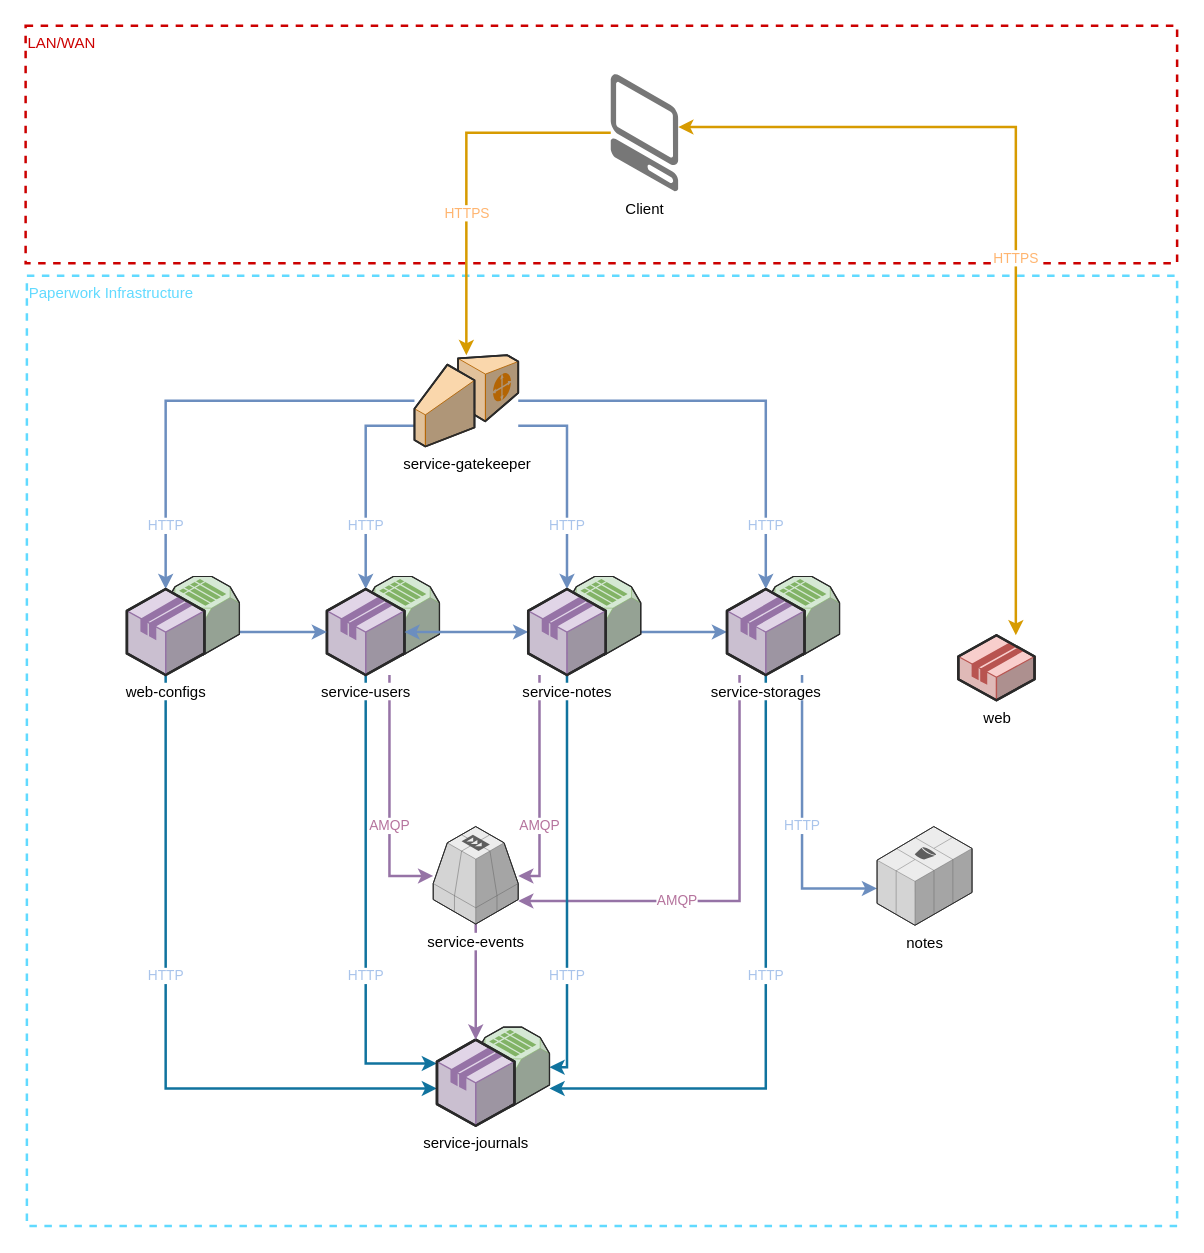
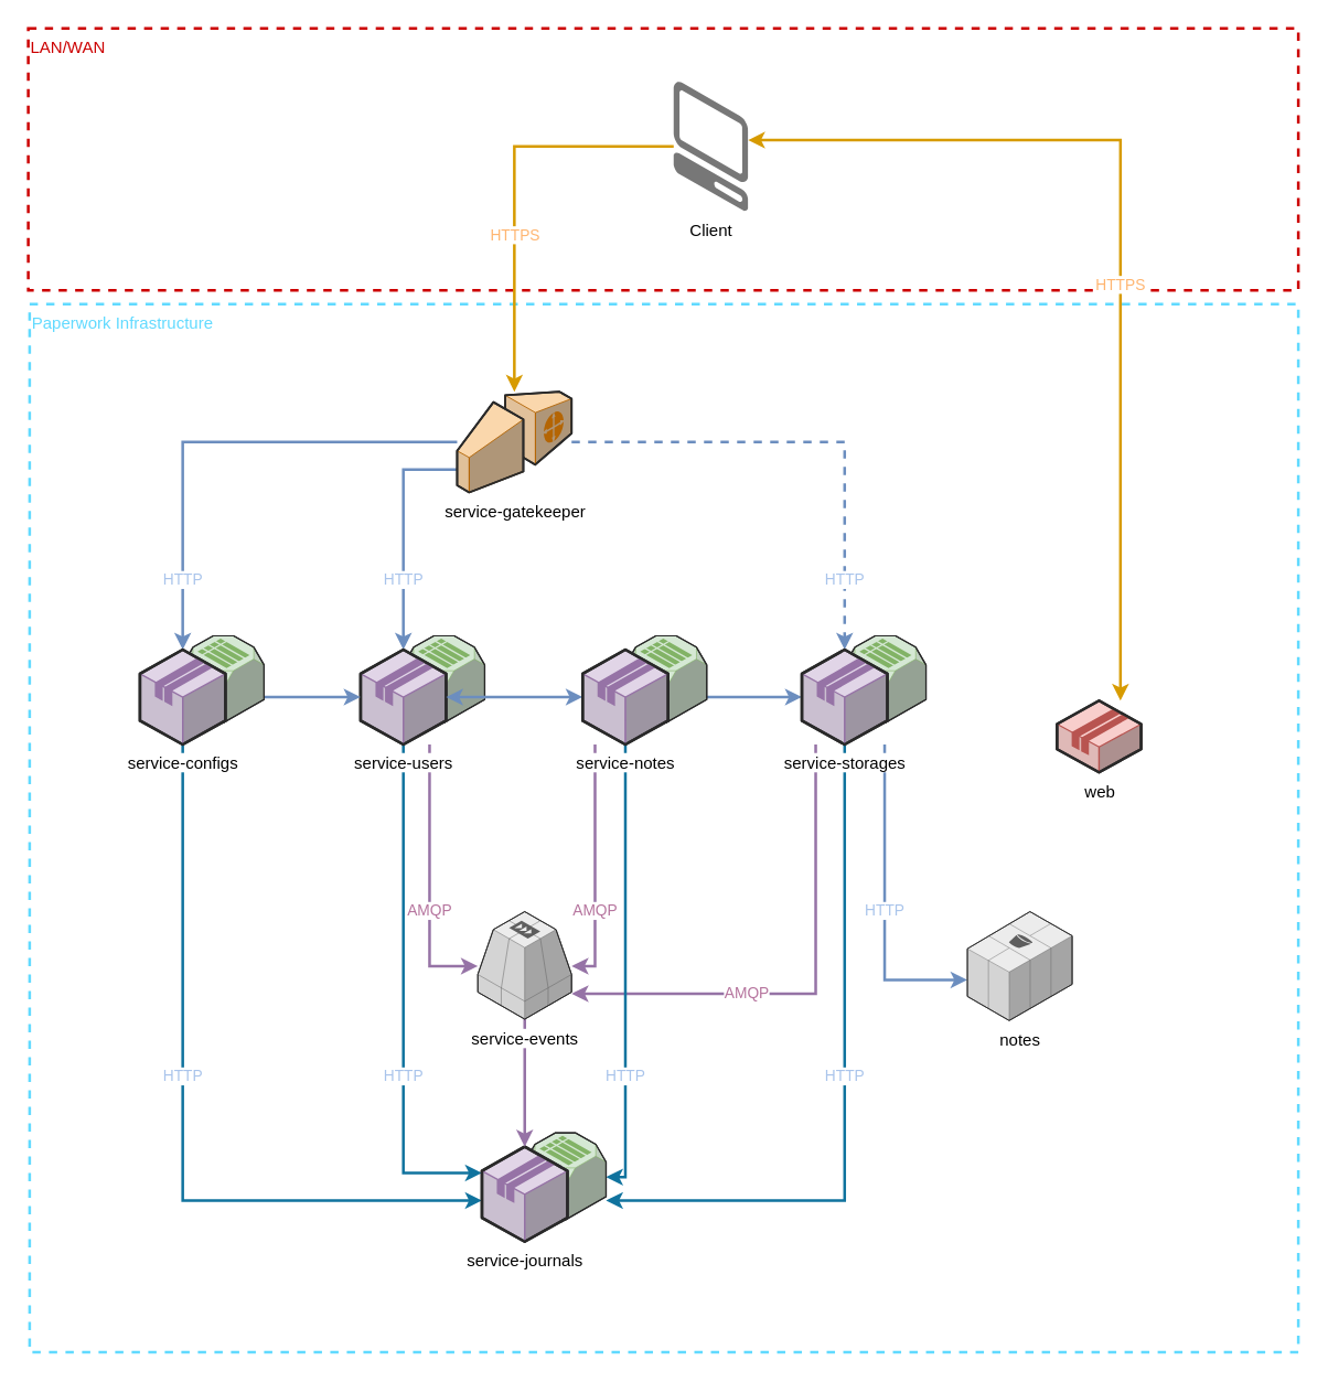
  <mxCell id="0" />
  <mxCell id="1" parent="0" />
  <mxCell id="2" value="&lt;div style=&quot;text-align: left&quot;&gt;&lt;span&gt;Paperwork Infrastructure&lt;/span&gt;&lt;/div&gt;" style="whiteSpace=wrap;html=1;labelBackgroundColor=#ffffff;fillColor=none;align=left;strokeColor=#61DAFF;strokeWidth=2;dashed=1;verticalAlign=top;fontColor=#61DAFF;" parent="1" vertex="1"><mxGeometry x="21" y="220" width="920" height="760" as="geometry" /></mxCell>
  <mxCell id="3" value="HTTP" style="edgeStyle=orthogonalEdgeStyle;rounded=0;orthogonalLoop=1;jettySize=auto;html=1;strokeWidth=2;fillColor=#dae8fc;strokeColor=#6c8ebf;fontColor=#A9C4EB;" parent="1" source="33" target="11" edge="1"><mxGeometry x="0.046" relative="1" as="geometry"><Array as="points"><mxPoint x="641" y="710" /></Array><mxPoint as="offset" /></mxGeometry></mxCell>
  <mxCell id="4" value="HTTP" style="edgeStyle=orthogonalEdgeStyle;rounded=0;orthogonalLoop=1;jettySize=auto;html=1;strokeWidth=2;fillColor=#b1ddf0;strokeColor=#10739e;fontColor=#A9C4EB;" edge="1" parent="1" source="33" target="28"><mxGeometry x="-0.044" relative="1" as="geometry"><Array as="points"><mxPoint x="612" y="870" /></Array><mxPoint as="offset" /></mxGeometry></mxCell>
  <mxCell id="5" value="AMQP" style="edgeStyle=orthogonalEdgeStyle;rounded=0;orthogonalLoop=1;jettySize=auto;html=1;strokeWidth=2;fillColor=#e1d5e7;strokeColor=#9673a6;fontColor=#B5739D;labelBorderColor=none;labelBackgroundColor=#ffffff;spacing=2;" edge="1" parent="1" source="33" target="34"><mxGeometry x="0.01" y="-50" relative="1" as="geometry"><Array as="points"><mxPoint x="591" y="720" /></Array><mxPoint x="-50" y="50" as="offset" /></mxGeometry></mxCell>
  <mxCell id="6" value="HTTP" style="edgeStyle=orthogonalEdgeStyle;rounded=0;orthogonalLoop=1;jettySize=auto;html=1;strokeWidth=2;fillColor=#b1ddf0;strokeColor=#10739e;fontColor=#A9C4EB;" edge="1" parent="1" source="21" target="29"><mxGeometry x="0.309" relative="1" as="geometry"><Array as="points"><mxPoint x="292" y="850" /></Array><mxPoint as="offset" /></mxGeometry></mxCell>
  <mxCell id="7" value="HTTP" style="edgeStyle=orthogonalEdgeStyle;rounded=0;orthogonalLoop=1;jettySize=auto;html=1;strokeWidth=2;fillColor=#b1ddf0;strokeColor=#10739e;fontColor=#A9C4EB;" edge="1" parent="1" source="41" target="29"><mxGeometry x="-0.121" relative="1" as="geometry"><Array as="points"><mxPoint x="132" y="870" /></Array><mxPoint as="offset" /></mxGeometry></mxCell>
  <mxCell id="8" value="AMQP" style="edgeStyle=orthogonalEdgeStyle;rounded=0;orthogonalLoop=1;jettySize=auto;html=1;strokeWidth=2;fillColor=#e1d5e7;strokeColor=#9673a6;fontColor=#B5739D;" edge="1" parent="1" source="21" target="34"><mxGeometry x="0.234" relative="1" as="geometry"><Array as="points"><mxPoint x="311" y="700" /></Array><mxPoint as="offset" /></mxGeometry></mxCell>
  <mxCell id="9" value="HTTP" style="edgeStyle=orthogonalEdgeStyle;rounded=0;orthogonalLoop=1;jettySize=auto;html=1;strokeWidth=2;fillColor=#b1ddf0;strokeColor=#10739e;fontColor=#A9C4EB;" edge="1" parent="1" source="38" target="28"><mxGeometry x="0.469" relative="1" as="geometry"><Array as="points"><mxPoint x="453" y="853" /></Array><mxPoint as="offset" /></mxGeometry></mxCell>
  <mxCell id="10" value="&lt;div style=&quot;text-align: left&quot;&gt;LAN/WAN&lt;/div&gt;" style="whiteSpace=wrap;html=1;labelBackgroundColor=#ffffff;fillColor=none;align=left;strokeColor=#CC0000;strokeWidth=2;dashed=1;verticalAlign=top;fontColor=#CC0000;" parent="1" vertex="1"><mxGeometry x="20" y="20" width="921" height="190" as="geometry" /></mxCell>
  <mxCell id="11" value="notes" style="verticalLabelPosition=bottom;html=1;verticalAlign=top;strokeWidth=1;align=center;outlineConnect=0;dashed=0;outlineConnect=0;shape=mxgraph.aws3d.s3;fillColor=#ECECEC;strokeColor=#5E5E5E;aspect=fixed;labelBackgroundColor=#ffffff;" parent="1" vertex="1"><mxGeometry x="701" y="660.5" width="76" height="79" as="geometry" /></mxCell>
  <mxCell id="12" value="HTTP" style="edgeStyle=orthogonalEdgeStyle;rounded=0;orthogonalLoop=1;jettySize=auto;html=1;strokeWidth=2;fillColor=#dae8fc;strokeColor=#6c8ebf;fontColor=#A9C4EB;" parent="1" source="16" target="41" edge="1"><mxGeometry x="0.711" relative="1" as="geometry"><Array as="points"><mxPoint x="132" y="320" /></Array><mxPoint as="offset" /></mxGeometry></mxCell>
  <mxCell id="13" value="HTTP" style="edgeStyle=orthogonalEdgeStyle;rounded=0;orthogonalLoop=1;jettySize=auto;html=1;strokeWidth=2;fillColor=#dae8fc;strokeColor=#6c8ebf;fontColor=#A9C4EB;" parent="1" source="16" target="21" edge="1"><mxGeometry x="0.404" relative="1" as="geometry"><Array as="points"><mxPoint x="292" y="340" /></Array><mxPoint as="offset" /></mxGeometry></mxCell>
- <mxCell id="14" value="HTTP" style="edgeStyle=orthogonalEdgeStyle;rounded=0;orthogonalLoop=1;jettySize=auto;html=1;strokeWidth=2;fillColor=#dae8fc;strokeColor=#6c8ebf;fontColor=#A9C4EB;" parent="1" source="16" target="38" edge="1"><mxGeometry x="0.404" relative="1" as="geometry"><Array as="points"><mxPoint x="453" y="340" /></Array><mxPoint as="offset" /></mxGeometry></mxCell>
- <mxCell id="15" value="HTTP" style="edgeStyle=orthogonalEdgeStyle;rounded=0;orthogonalLoop=1;jettySize=auto;html=1;strokeWidth=2;fillColor=#dae8fc;strokeColor=#6c8ebf;fontColor=#A9C4EB;" parent="1" source="16" target="33" edge="1"><mxGeometry x="0.71" relative="1" as="geometry"><Array as="points"><mxPoint x="612" y="320" /></Array><mxPoint as="offset" /></mxGeometry></mxCell>
+ <mxCell id="15" value="HTTP" style="edgeStyle=orthogonalEdgeStyle;rounded=0;orthogonalLoop=1;jettySize=auto;html=1;strokeWidth=2;fillColor=#dae8fc;strokeColor=#6c8ebf;fontColor=#A9C4EB;dashed=1;" parent="1" source="16" target="33" edge="1"><mxGeometry x="0.71" relative="1" as="geometry"><Array as="points"><mxPoint x="612" y="320" /></Array><mxPoint as="offset" /></mxGeometry></mxCell>
  <mxCell id="16" value="service-gatekeeper" style="verticalLabelPosition=bottom;html=1;verticalAlign=top;strokeWidth=1;align=center;outlineConnect=0;dashed=0;outlineConnect=0;shape=mxgraph.aws3d.customerGateway;fillColor=#fad7ac;strokeColor=#b46504;aspect=fixed;labelBackgroundColor=#ffffff;" parent="1" vertex="1"><mxGeometry x="331" y="283.5" width="83" height="73" as="geometry" /></mxCell>
  <mxCell id="17" value="web" style="verticalLabelPosition=bottom;html=1;verticalAlign=top;strokeWidth=1;align=center;outlineConnect=0;dashed=0;outlineConnect=0;shape=mxgraph.aws3d.application2;fillColor=#f8cecc;strokeColor=#b85450;aspect=fixed;labelBackgroundColor=#ffffff;" parent="1" vertex="1"><mxGeometry x="766" y="507.5" width="61" height="52" as="geometry" /></mxCell>
  <mxCell id="18" value="HTTPS" style="edgeStyle=orthogonalEdgeStyle;rounded=0;orthogonalLoop=1;jettySize=auto;html=1;fillColor=#ffe6cc;strokeColor=#d79b00;strokeWidth=2;startArrow=classic;startFill=1;fontColor=#FFB570;" parent="1" source="23" target="17" edge="1"><mxGeometry x="-0.126" y="-79" relative="1" as="geometry"><Array as="points"><mxPoint x="812" y="101" /></Array><mxPoint x="79" y="79" as="offset" /></mxGeometry></mxCell>
  <mxCell id="19" value="" style="group;labelBackgroundColor=#ffffff;" parent="1" vertex="1" connectable="0"><mxGeometry x="261" y="460.5" width="90" height="78.8" as="geometry" /></mxCell>
  <mxCell id="20" value="" style="verticalLabelPosition=bottom;html=1;verticalAlign=top;strokeWidth=1;align=center;outlineConnect=0;dashed=0;outlineConnect=0;shape=mxgraph.aws3d.simpleDb;fillColor=#d5e8d4;strokeColor=#82b366;aspect=fixed;" parent="19" vertex="1"><mxGeometry x="31" width="59" height="63" as="geometry" /></mxCell>
  <mxCell id="21" value="service-users&lt;br&gt;" style="verticalLabelPosition=bottom;html=1;verticalAlign=top;strokeWidth=1;align=center;outlineConnect=0;dashed=0;outlineConnect=0;shape=mxgraph.aws3d.application;fillColor=#e1d5e7;strokeColor=#9673a6;aspect=fixed;gradientColor=none;labelBackgroundColor=#ffffff;" parent="19" vertex="1"><mxGeometry y="10" width="62" height="68.8" as="geometry" /></mxCell>
  <mxCell id="22" value="HTTPS" style="edgeStyle=orthogonalEdgeStyle;rounded=0;orthogonalLoop=1;jettySize=auto;html=1;strokeWidth=2;fillColor=#ffe6cc;strokeColor=#d79b00;fontColor=#FFB570;" parent="1" source="23" target="16" edge="1"><mxGeometry x="0.226" relative="1" as="geometry"><mxPoint as="offset" /></mxGeometry></mxCell>
  <mxCell id="23" value="Client" style="verticalLabelPosition=bottom;html=1;verticalAlign=top;strokeWidth=1;align=center;outlineConnect=0;dashed=0;outlineConnect=0;shape=mxgraph.aws3d.client;aspect=fixed;strokeColor=none;fillColor=#777777;horizontal=1;labelBackgroundColor=#ffffff;labelBorderColor=none;spacing=2;" parent="1" vertex="1"><mxGeometry x="488" y="58.5" width="54" height="94" as="geometry" /></mxCell>
  <mxCell id="24" style="edgeStyle=orthogonalEdgeStyle;rounded=0;orthogonalLoop=1;jettySize=auto;html=1;strokeWidth=2;startArrow=classic;startFill=1;fillColor=#dae8fc;strokeColor=#6c8ebf;" parent="1" source="41" target="21" edge="1"><mxGeometry relative="1" as="geometry" /></mxCell>
  <mxCell id="25" style="edgeStyle=orthogonalEdgeStyle;rounded=0;orthogonalLoop=1;jettySize=auto;html=1;startArrow=classic;startFill=1;strokeWidth=2;fillColor=#dae8fc;strokeColor=#6c8ebf;" parent="1" source="21" target="38" edge="1"><mxGeometry relative="1" as="geometry" /></mxCell>
  <mxCell id="26" style="edgeStyle=orthogonalEdgeStyle;rounded=0;orthogonalLoop=1;jettySize=auto;html=1;startArrow=classic;startFill=1;strokeWidth=2;fillColor=#dae8fc;strokeColor=#6c8ebf;" parent="1" source="38" target="33" edge="1"><mxGeometry relative="1" as="geometry" /></mxCell>
  <mxCell id="27" value="" style="group;labelBackgroundColor=#ffffff;" vertex="1" connectable="0" parent="1"><mxGeometry x="349" y="821" width="90" height="78.8" as="geometry" /></mxCell>
  <mxCell id="28" value="" style="verticalLabelPosition=bottom;html=1;verticalAlign=top;strokeWidth=1;align=center;outlineConnect=0;dashed=0;outlineConnect=0;shape=mxgraph.aws3d.simpleDb;fillColor=#d5e8d4;strokeColor=#82b366;aspect=fixed;" vertex="1" parent="27"><mxGeometry x="31" width="59" height="63" as="geometry" /></mxCell>
  <mxCell id="29" value="service-journals&lt;br&gt;" style="verticalLabelPosition=bottom;html=1;verticalAlign=top;strokeWidth=1;align=center;outlineConnect=0;dashed=0;outlineConnect=0;shape=mxgraph.aws3d.application;fillColor=#e1d5e7;strokeColor=#9673a6;aspect=fixed;gradientColor=none;labelBackgroundColor=#ffffff;" vertex="1" parent="27"><mxGeometry y="10" width="62" height="68.8" as="geometry" /></mxCell>
  <mxCell id="30" style="edgeStyle=orthogonalEdgeStyle;rounded=0;orthogonalLoop=1;jettySize=auto;html=1;strokeWidth=2;fillColor=#e1d5e7;strokeColor=#9673a6;" edge="1" parent="1" source="34" target="29"><mxGeometry relative="1" as="geometry" /></mxCell>
  <mxCell id="31" value="" style="group;labelBackgroundColor=#ffffff;" parent="1" vertex="1" connectable="0"><mxGeometry x="581" y="460.5" width="90" height="78.8" as="geometry" /></mxCell>
  <mxCell id="32" value="" style="verticalLabelPosition=bottom;html=1;verticalAlign=top;strokeWidth=1;align=center;outlineConnect=0;dashed=0;outlineConnect=0;shape=mxgraph.aws3d.simpleDb;fillColor=#d5e8d4;strokeColor=#82b366;aspect=fixed;" parent="31" vertex="1"><mxGeometry x="31" width="59" height="63" as="geometry" /></mxCell>
  <mxCell id="33" value="service-storages&lt;br&gt;" style="verticalLabelPosition=bottom;html=1;verticalAlign=top;strokeWidth=1;align=center;outlineConnect=0;dashed=0;outlineConnect=0;shape=mxgraph.aws3d.application;fillColor=#e1d5e7;strokeColor=#9673a6;aspect=fixed;gradientColor=none;labelBackgroundColor=#ffffff;" parent="31" vertex="1"><mxGeometry y="10" width="62" height="68.8" as="geometry" /></mxCell>
  <mxCell id="34" value="service-events" style="verticalLabelPosition=bottom;html=1;verticalAlign=top;strokeWidth=1;align=center;outlineConnect=0;dashed=0;outlineConnect=0;shape=mxgraph.aws3d.sqs;fillColor=#ECECEC;strokeColor=#5E5E5E;aspect=fixed;labelBackgroundColor=#ffffff;" vertex="1" parent="1"><mxGeometry x="346" y="660.5" width="68" height="78" as="geometry" /></mxCell>
  <mxCell id="35" value="AMQP" style="edgeStyle=orthogonalEdgeStyle;rounded=0;orthogonalLoop=1;jettySize=auto;html=1;strokeWidth=2;fillColor=#e1d5e7;strokeColor=#9673a6;fontColor=#B5739D;" edge="1" parent="1" source="38" target="34"><mxGeometry x="0.358" relative="1" as="geometry"><Array as="points"><mxPoint x="431" y="700" /></Array><mxPoint as="offset" /></mxGeometry></mxCell>
  <mxCell id="36" value="" style="group;labelBackgroundColor=#ffffff;" parent="1" vertex="1" connectable="0"><mxGeometry x="422" y="460.5" width="90" height="78.8" as="geometry" /></mxCell>
  <mxCell id="37" value="" style="verticalLabelPosition=bottom;html=1;verticalAlign=top;strokeWidth=1;align=center;outlineConnect=0;dashed=0;outlineConnect=0;shape=mxgraph.aws3d.simpleDb;fillColor=#d5e8d4;strokeColor=#82b366;aspect=fixed;" parent="36" vertex="1"><mxGeometry x="31" width="59" height="63" as="geometry" /></mxCell>
  <mxCell id="38" value="service-notes&lt;br&gt;" style="verticalLabelPosition=bottom;html=1;verticalAlign=top;strokeWidth=1;align=center;outlineConnect=0;dashed=0;outlineConnect=0;shape=mxgraph.aws3d.application;fillColor=#e1d5e7;strokeColor=#9673a6;aspect=fixed;gradientColor=none;labelBackgroundColor=#ffffff;" parent="36" vertex="1"><mxGeometry y="10" width="62" height="68.8" as="geometry" /></mxCell>
  <mxCell id="39" value="" style="group;labelBackgroundColor=#ffffff;" parent="1" vertex="1" connectable="0"><mxGeometry x="101" y="460.5" width="90" height="78.8" as="geometry" /></mxCell>
  <mxCell id="40" value="" style="verticalLabelPosition=bottom;html=1;verticalAlign=top;strokeWidth=1;align=center;outlineConnect=0;dashed=0;outlineConnect=0;shape=mxgraph.aws3d.simpleDb;fillColor=#d5e8d4;strokeColor=#82b366;aspect=fixed;" parent="39" vertex="1"><mxGeometry x="31" width="59" height="63" as="geometry" /></mxCell>
- <mxCell id="41" value="web-configs&lt;br&gt;" style="verticalLabelPosition=bottom;html=1;verticalAlign=top;strokeWidth=1;align=center;outlineConnect=0;dashed=0;outlineConnect=0;shape=mxgraph.aws3d.application;fillColor=#e1d5e7;strokeColor=#9673a6;aspect=fixed;gradientColor=none;labelBackgroundColor=#ffffff;" parent="39" vertex="1"><mxGeometry y="10" width="62" height="68.8" as="geometry" /></mxCell>
+ <mxCell id="41" value="service-configs&lt;br&gt;" style="verticalLabelPosition=bottom;html=1;verticalAlign=top;strokeWidth=1;align=center;outlineConnect=0;dashed=0;outlineConnect=0;shape=mxgraph.aws3d.application;fillColor=#e1d5e7;strokeColor=#9673a6;aspect=fixed;gradientColor=none;labelBackgroundColor=#ffffff;" parent="39" vertex="1"><mxGeometry y="10" width="62" height="68.8" as="geometry" /></mxCell>
